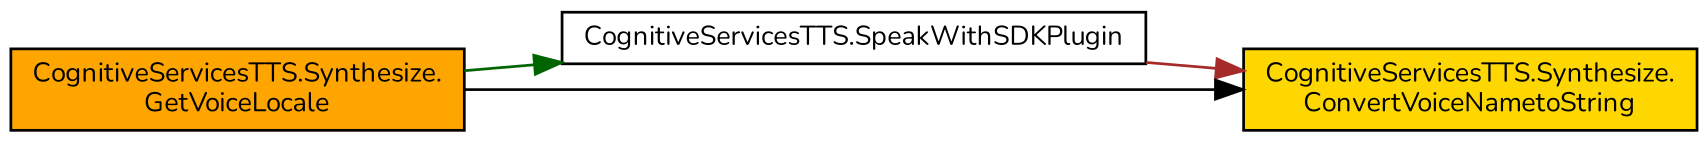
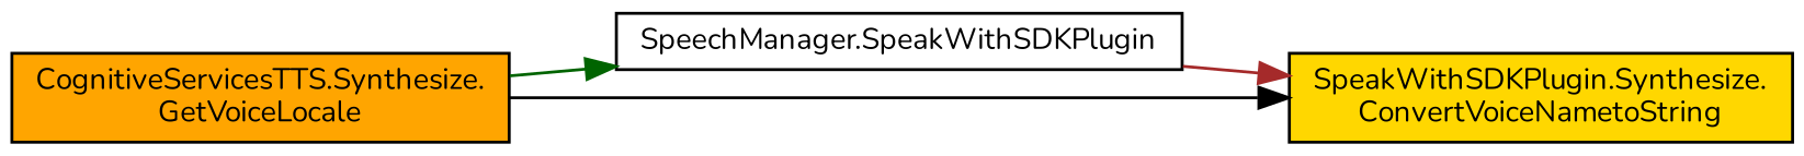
  digraph {
    fontname=Nunito
    rankdir=LR
    node [color=black fontname=Nunito fontsize=10 shape=record style=filled]
    edge [fontname=Nunito fontsize=10 labelfontname=Helvetica labelfontsize=10 style=solid]
-   n1 [fillcolor=white fontcolor=black height=0.2 label="CognitiveServicesTTS.SpeakWithSDKPlugin" width=0.4]
-   n2 [fillcolor=gold height=0.2 label="CognitiveServicesTTS.Synthesize.\lConvertVoiceNametoString" width=0.4]
+   n1 [fillcolor=white fontcolor=black height=0.2 label="SpeechManager.SpeakWithSDKPlugin" width=0.4]
+   n2 [fillcolor=gold height=0.2 label="SpeakWithSDKPlugin.Synthesize.\lConvertVoiceNametoString" width=0.4]
    n3 [fillcolor=orange height=0.2 label="CognitiveServicesTTS.Synthesize.\lGetVoiceLocale" width=0.4]
    n1 -> n2 [color=brown]
    n3 -> n1 [color=darkgreen]
    n3 -> n2 [color=black]
  }
